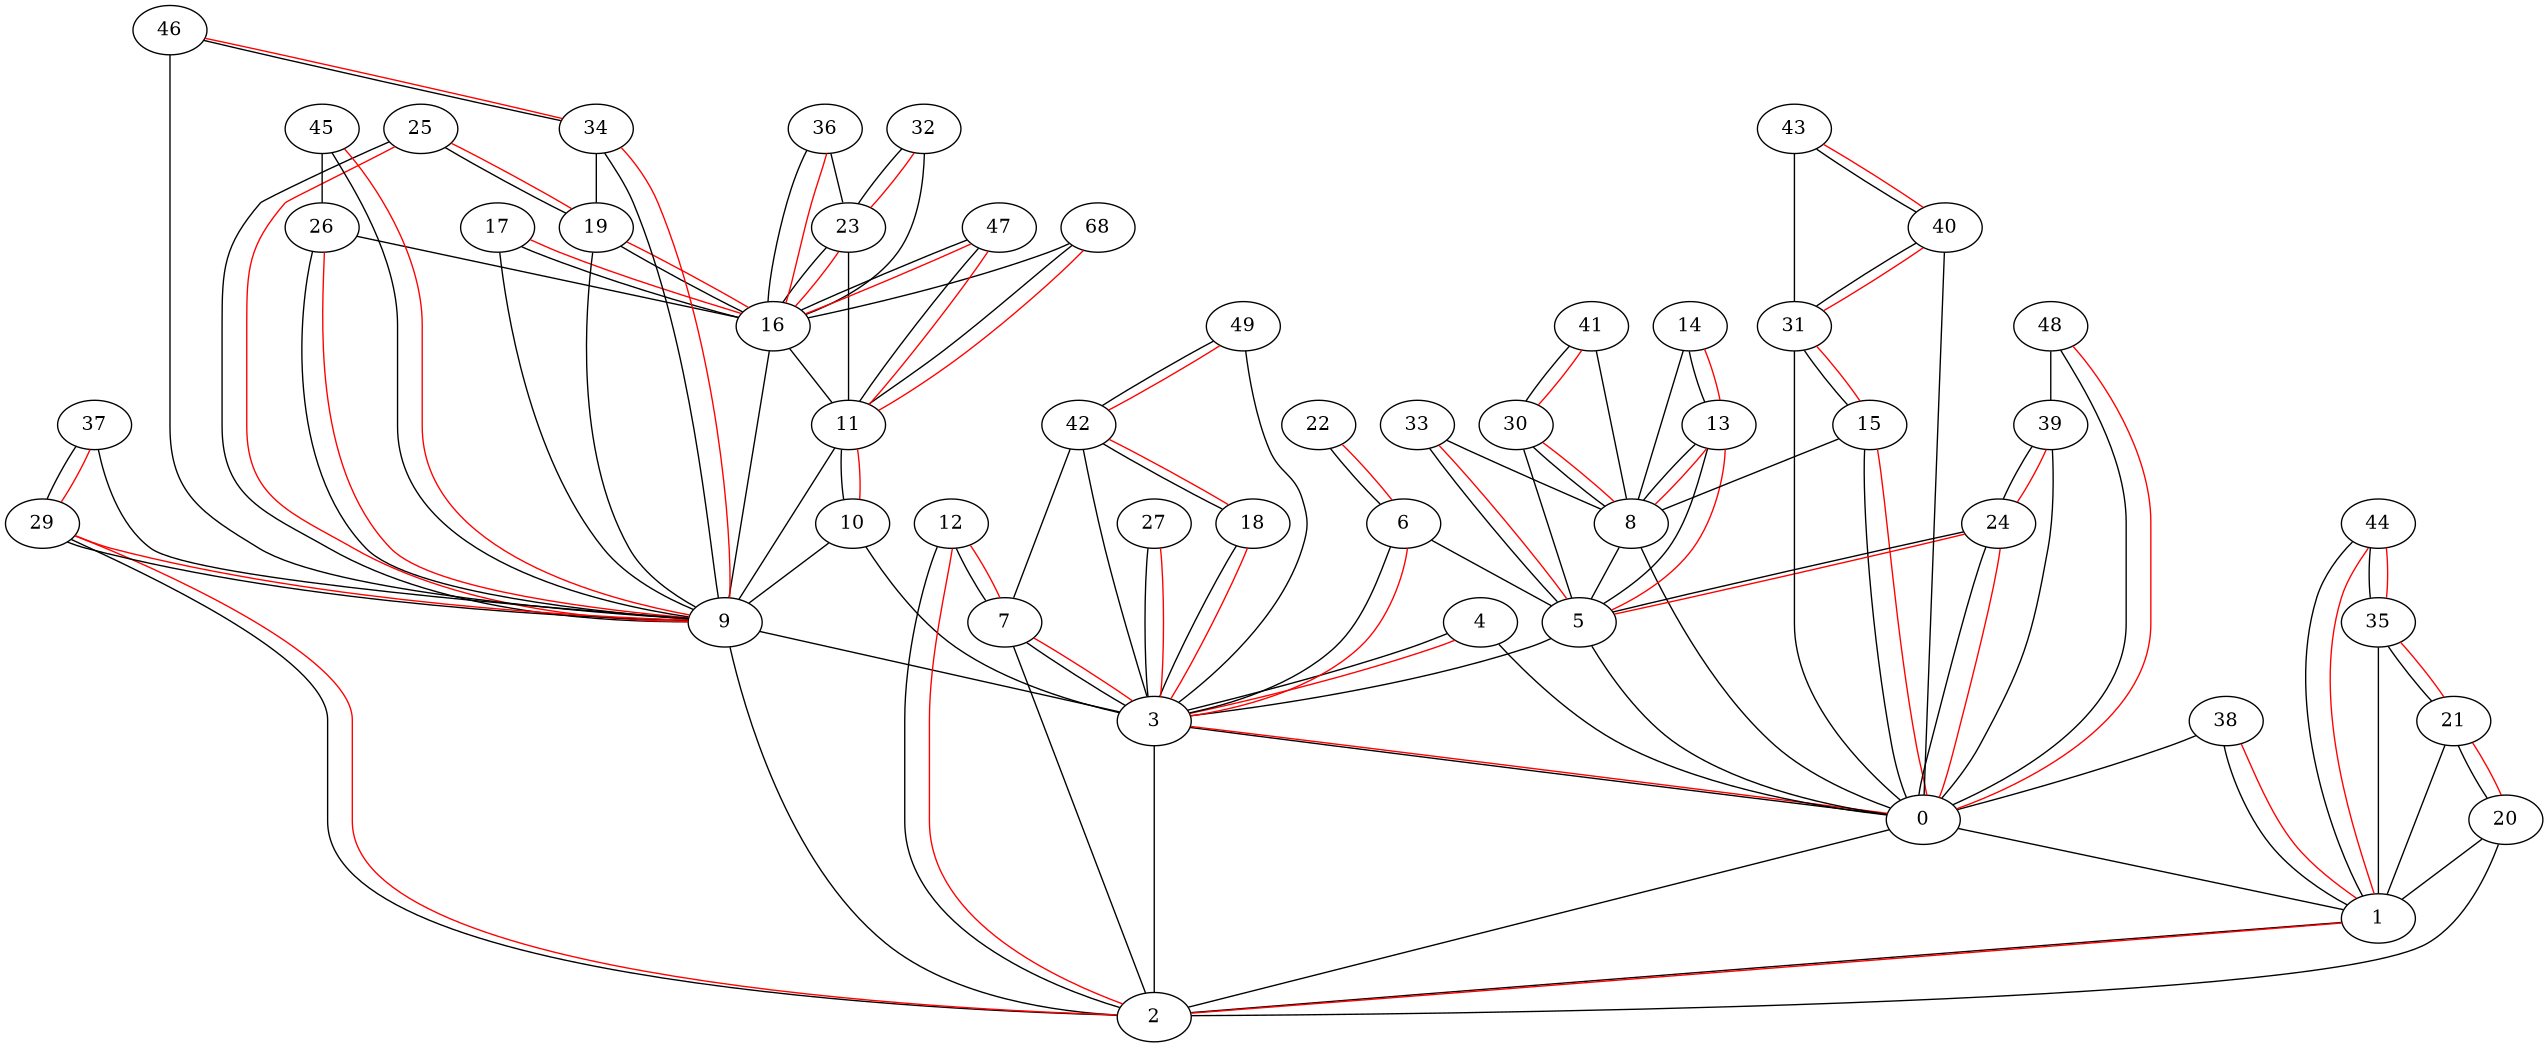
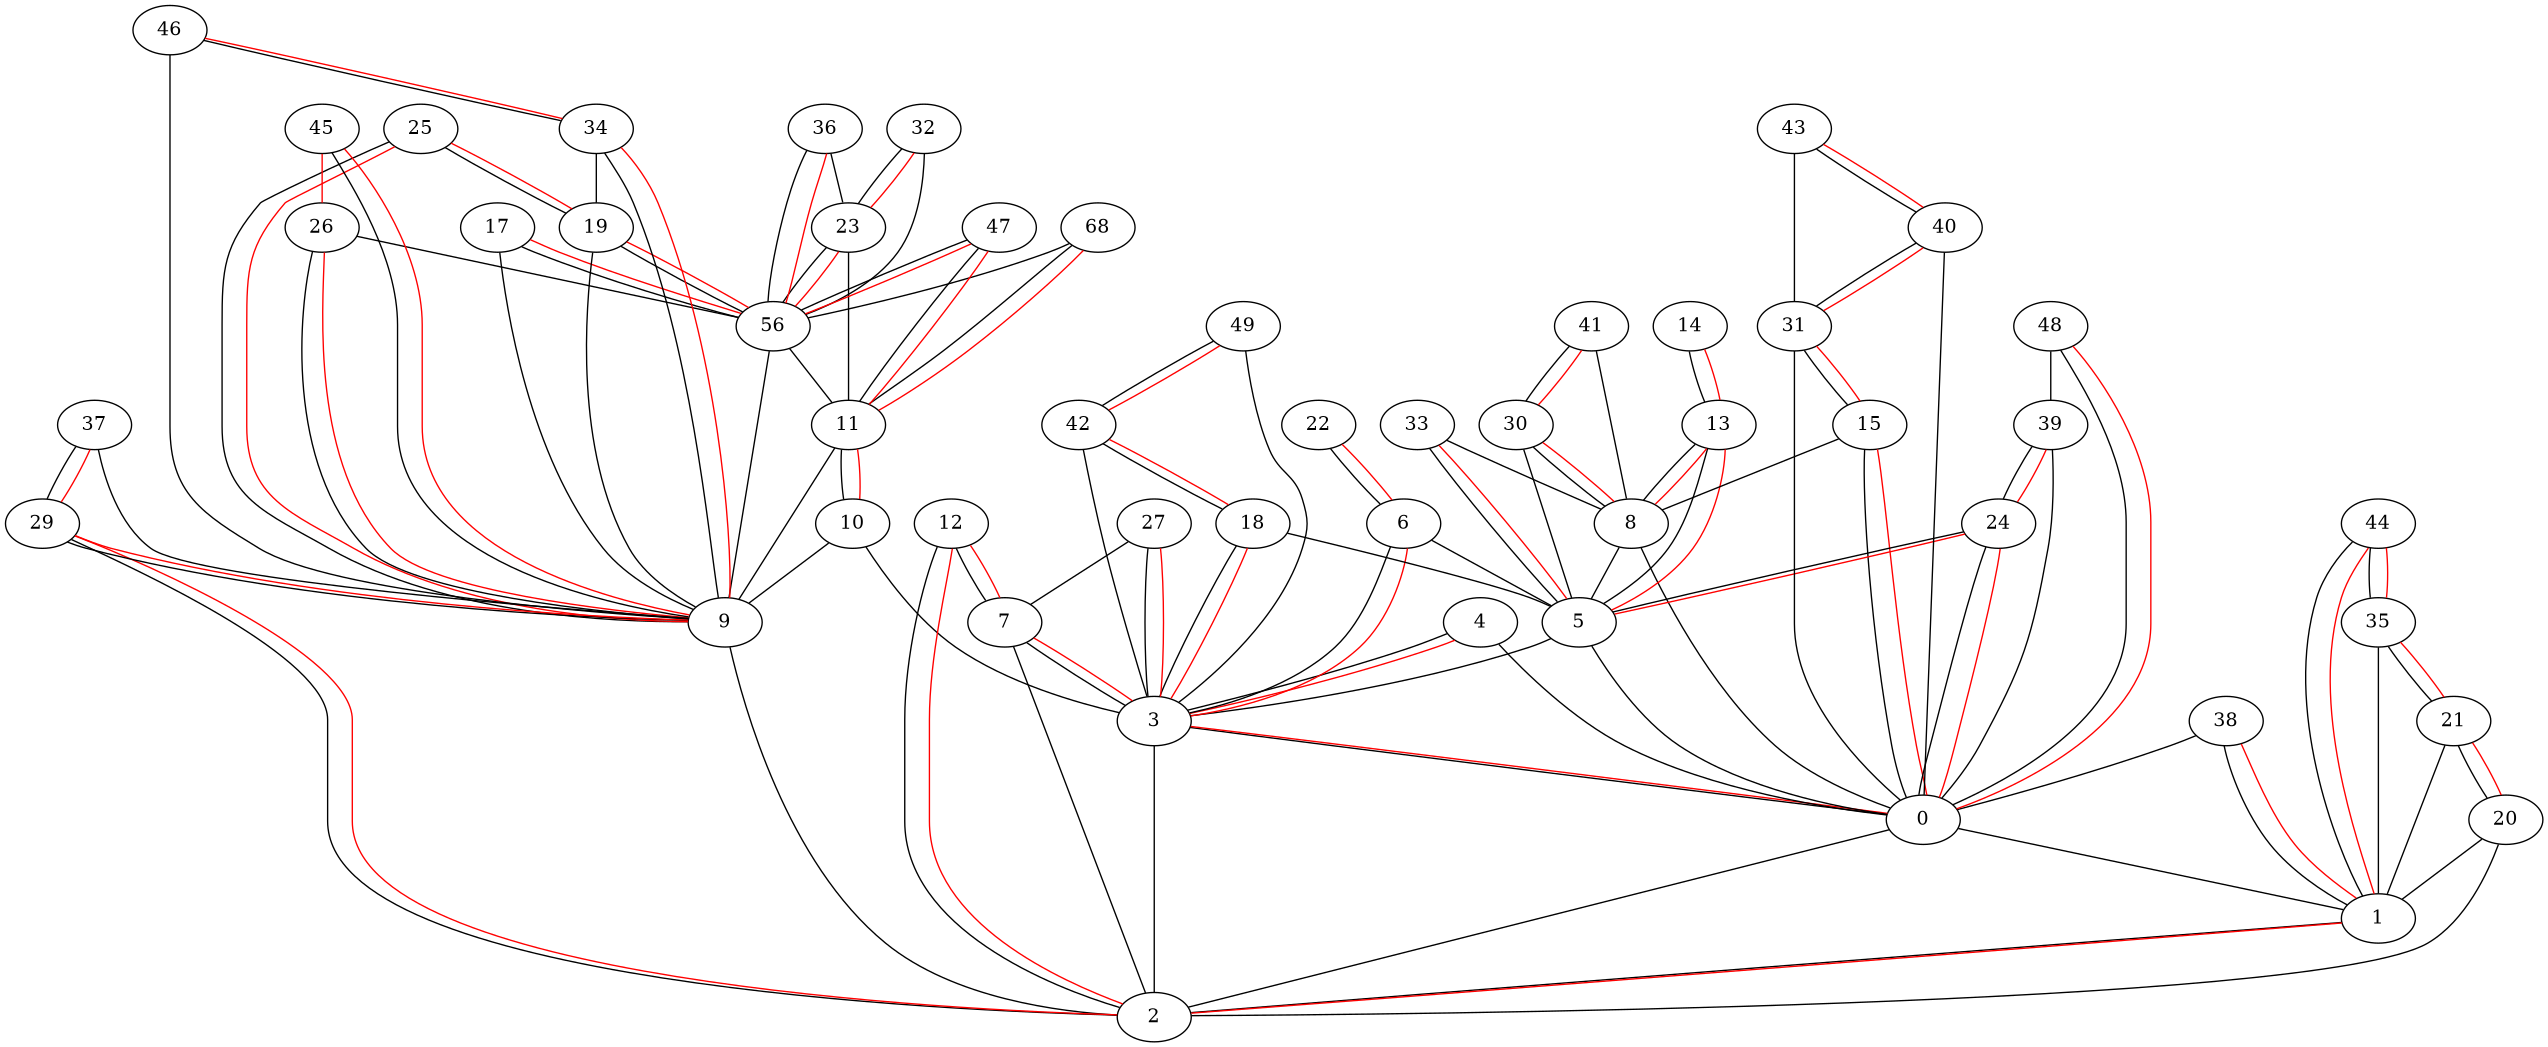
  graph {
    0
    1
    2
    3
    4
    5
    6
    7
    8
    9
    10
    11
    12
    13
    14
    15
-   16
+   16 [label=56]
    17
    18
    19
    20
    21
    22
    23
    24
    25
    26
    27
    n29 [label=68]
    29
    30
    31
    32
    33
    34
    35
    36
    37
    38
    39
    40
    41
    42
    43
    44
    45
    46
    47
    48
    49
    0 -- 1 [weight=96]
    1 -- 2 [weight=28]
    1 -- 2 [color=red]
    2 -- 0 [weight=81]
    3 -- 0 [weight=4]
    3 -- 0 [color=red]
    3 -- 2 [weight=80]
    4 -- 0 [weight=77]
    4 -- 3 [weight=63]
    4 -- 3 [color=red]
    5 -- 0 [weight=34]
    5 -- 3 [weight=90]
    6 -- 3 [weight=12]
    6 -- 3 [color=red]
    6 -- 5 [weight=57]
    7 -- 2 [weight=47]
    7 -- 3 [weight=8]
    7 -- 3 [color=red]
    8 -- 0 [weight=66]
    8 -- 5 [weight=100]
    9 -- 2 [weight=71]
-   9 -- 3 [weight=78]
    10 -- 3 [weight=100]
    10 -- 9 [weight=72]
    11 -- 9 [weight=99]
    11 -- 10 [weight=59]
    11 -- 10 [color=red]
    12 -- 2 [weight=5]
    12 -- 2 [color=red]
    12 -- 7 [weight=33]
    12 -- 7 [color=red]
    13 -- 5 [weight=22]
    13 -- 5 [color=red]
    13 -- 8 [weight=37]
    13 -- 8 [color=red]
-   14 -- 8 [weight=39]
    14 -- 13 [weight=31]
    14 -- 13 [color=red]
    15 -- 0 [weight=3]
    15 -- 0 [color=red]
    15 -- 8 [weight=92]
    16 -- 9 [weight=87]
    16 -- 11 [weight=60]
    17 -- 9 [weight=60]
    17 -- 16 [weight=32]
    17 -- 16 [color=red]
    18 -- 3 [weight=1]
    18 -- 3 [color=red]
+   18 -- 5 [weight=35]
    19 -- 9 [weight=15]
    19 -- 16 [weight=11]
    19 -- 16 [color=red]
    20 -- 1 [weight=90]
    20 -- 2 [weight=66]
    21 -- 1 [weight=77]
    21 -- 20 [weight=9]
    21 -- 20 [color=red]
    22 -- 6 [weight=17]
    22 -- 6 [color=red]
    23 -- 11 [weight=86]
    23 -- 16 [weight=2]
    23 -- 16 [color=red]
    24 -- 0 [weight=26]
    24 -- 0 [color=red]
    24 -- 5 [weight=19]
    24 -- 5 [color=red]
    25 -- 9 [weight=14]
    25 -- 9 [color=red]
    25 -- 19 [weight=8]
    25 -- 19 [color=red]
    26 -- 9 [weight=36]
    26 -- 9 [color=red]
    26 -- 16 [weight=83]
    27 -- 3 [weight=25]
    27 -- 3 [color=red]
-   42 -- 7 [weight=70]
+   27 -- 7 [weight=70]
    n29 -- 11 [weight=53]
    n29 -- 11 [color=red]
    n29 -- 16 [weight=90]
    29 -- 2 [weight=11]
    29 -- 2 [color=red]
    29 -- 9 [weight=1]
    29 -- 9 [color=red]
    30 -- 5 [weight=70]
    30 -- 8 [weight=22]
    30 -- 8 [color=red]
    31 -- 0 [weight=96]
    31 -- 15 [weight=13]
    31 -- 15 [color=red]
    32 -- 16 [weight=83]
    32 -- 23 [weight=83]
    32 -- 23 [color=red]
    33 -- 5 [weight=52]
    33 -- 5 [color=red]
    33 -- 8 [weight=100]
    34 -- 9 [weight=42]
    34 -- 9 [color=red]
    34 -- 19 [weight=50]
    35 -- 1 [weight=98]
    35 -- 21 [weight=39]
    35 -- 21 [color=red]
    36 -- 16 [weight=37]
    36 -- 16 [color=red]
    36 -- 23 [weight=51]
    37 -- 9 [weight=37]
    37 -- 29 [weight=19]
    37 -- 29 [color=red]
    38 -- 0 [weight=63]
    38 -- 1 [weight=1]
    38 -- 1 [color=red]
    39 -- 0 [weight=91]
    39 -- 24 [weight=36]
    39 -- 24 [color=red]
    40 -- 0 [weight=75]
    40 -- 31 [weight=33]
    40 -- 31 [color=red]
    41 -- 8 [weight=68]
    41 -- 30 [weight=39]
    41 -- 30 [color=red]
    42 -- 3 [weight=78]
    42 -- 18 [weight=7]
    42 -- 18 [color=red]
    43 -- 31 [weight=74]
    43 -- 40 [weight=3]
    43 -- 40 [color=red]
    44 -- 1 [weight=13]
    44 -- 1 [color=red]
    44 -- 35 [weight=21]
    44 -- 35 [color=red]
    45 -- 9 [weight=59]
    45 -- 9 [color=red]
-   45 -- 26 [weight=63]
+   45 -- 26 [weight=63 color=red]
    46 -- 9 [weight=83]
    46 -- 34 [weight=21]
    46 -- 34 [color=red]
    47 -- 11 [weight=16]
    47 -- 11 [color=red]
    47 -- 16 [weight=40]
    47 -- 16 [color=red]
    48 -- 0 [weight=33]
    48 -- 0 [color=red]
    48 -- 39 [weight=89]
    49 -- 3 [weight=58]
    49 -- 42 [weight=17]
    49 -- 42 [color=red]
  }
